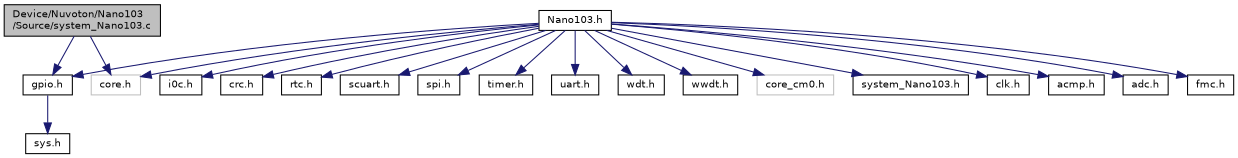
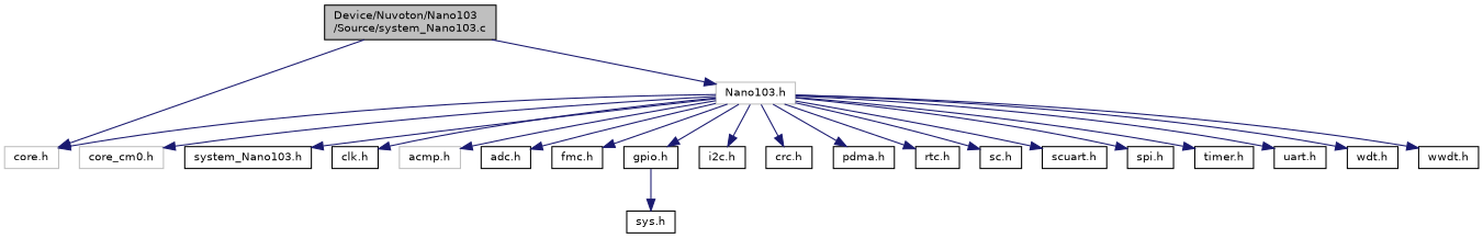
  digraph {
    node [color=black fillcolor=white fontname=Helvetica fontsize=10 shape=record style=filled]
    edge [color=midnightblue fontname=Helvetica fontsize=10 labelfontname=Helvetica labelfontsize=10 style=solid]
    n1 [fillcolor=grey75 fontcolor=black height=0.2 label="Device/Nuvoton/Nano103\l/Source/system_Nano103.c" width=0.4]
    n2 [color=grey75 height=0.2 label="core.h" width=0.4]
-   n3 [height=0.2 label="Nano103.h" width=0.4]
+   n3 [color=grey75 height=0.2 label="Nano103.h" width=0.4]
    n4 [color=grey75 height=0.2 label="core_cm0.h" width=0.4]
    n5 [height=0.2 label="system_Nano103.h" width=0.4]
    n6 [height=0.2 label="clk.h" width=0.4]
-   n7 [height=0.2 label="acmp.h" width=0.4]
+   n7 [color=grey75 height=0.2 label="acmp.h" width=0.4]
    n8 [height=0.2 label="adc.h" width=0.4]
    n9 [height=0.2 label="fmc.h" width=0.4]
    n10 [height=0.2 label="gpio.h" width=0.4]
-   n11 [height=0.2 label="i0c.h" width=0.4]
+   n11 [height=0.2 label="i2c.h" width=0.4]
    n12 [height=0.2 label="crc.h" width=0.4]
+   n13 [height=0.2 label="pdma.h" width=0.4]
    n14 [height=0.2 label="rtc.h" width=0.4]
+   n15 [height=0.2 label="sc.h" width=0.4]
    n16 [height=0.2 label="scuart.h" width=0.4]
    n17 [height=0.2 label="spi.h" width=0.4]
    n18 [height=0.2 label="timer.h" width=0.4]
    n19 [height=0.2 label="uart.h" width=0.4]
    n20 [height=0.2 label="wdt.h" width=0.4]
    n21 [height=0.2 label="wwdt.h" width=0.4]
    n22 [height=0.2 label="sys.h" width=0.4]
    n1 -> n2
-   n1 -> n10
+   n1 -> n3
    n3 -> n2
    n3 -> n4
    n3 -> n5
    n3 -> n6
    n3 -> n7
    n3 -> n8
    n3 -> n9
    n3 -> n10
    n3 -> n11
    n3 -> n12
+   n3 -> n13
    n3 -> n14
+   n3 -> n15
    n3 -> n16
    n3 -> n17
    n3 -> n18
    n3 -> n19
    n3 -> n20
    n3 -> n21
    n10 -> n22
  }
